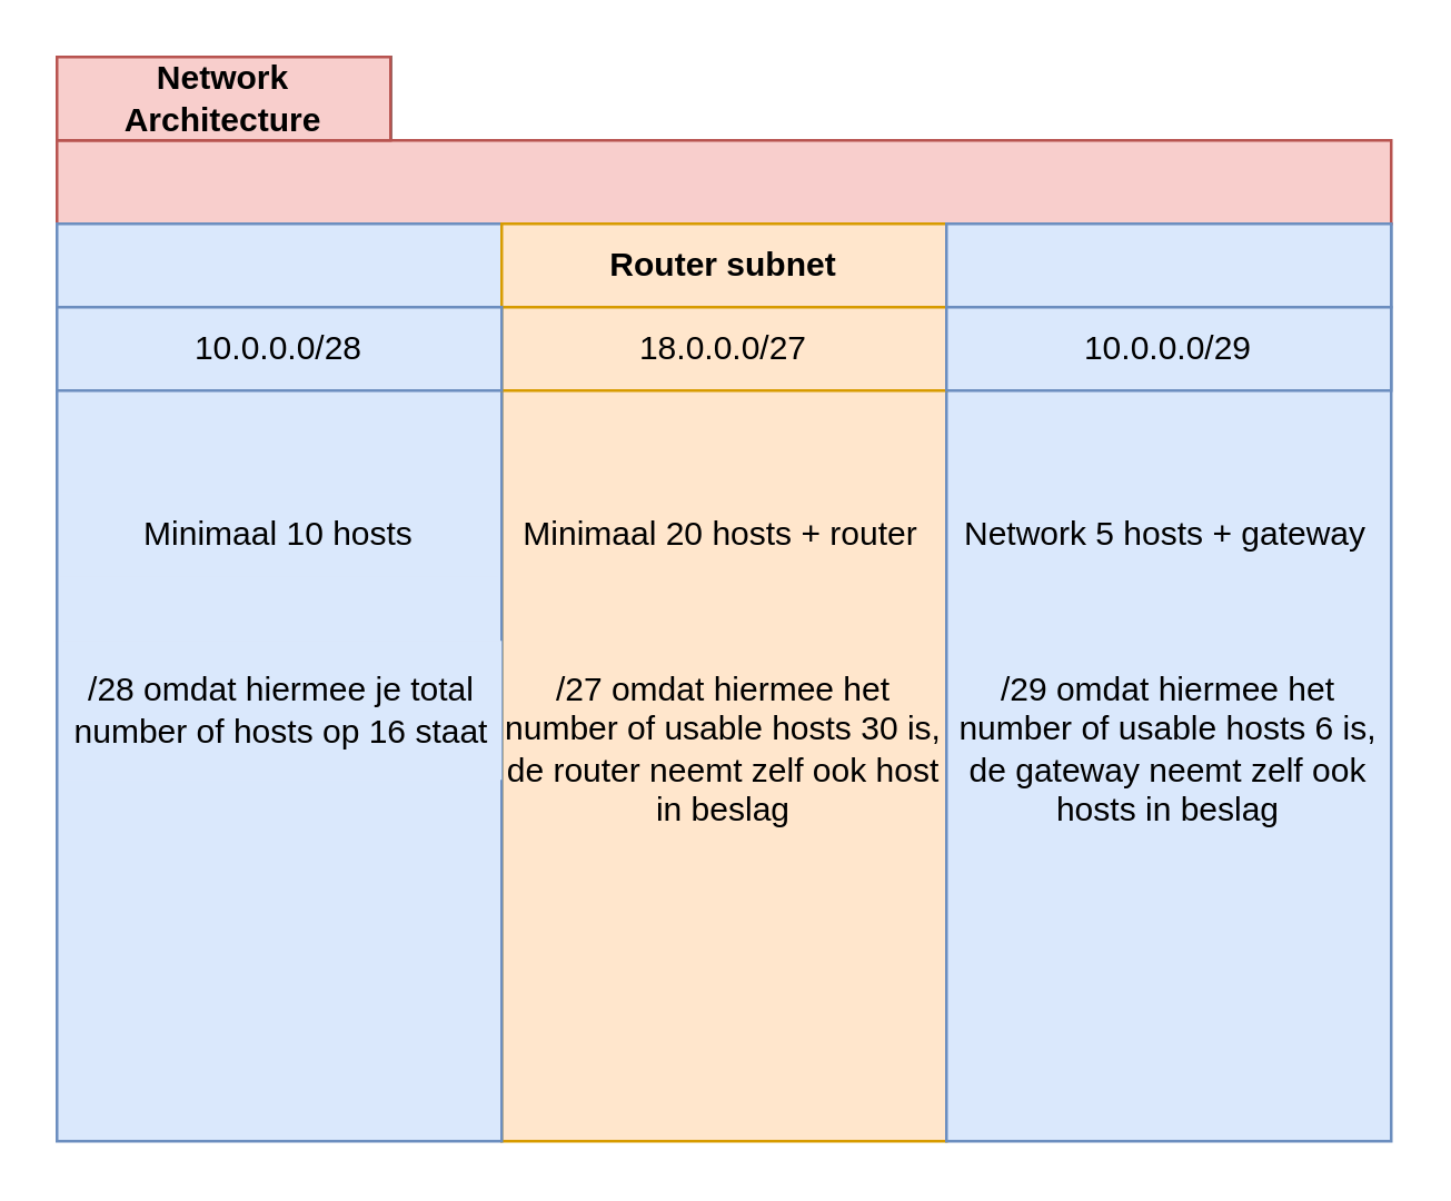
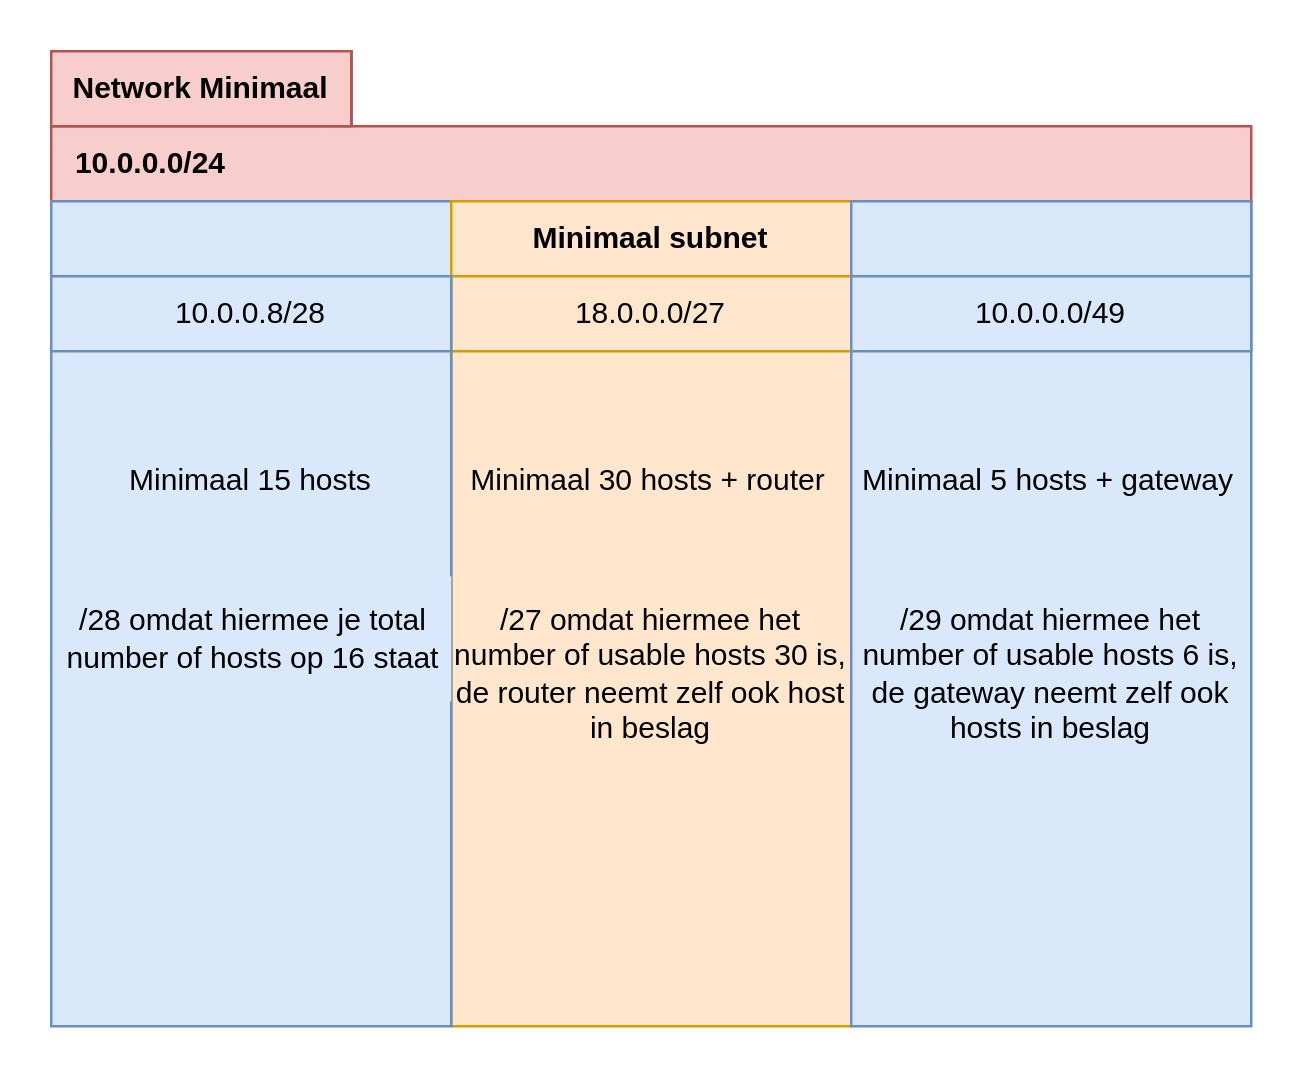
  <mxCell id="0" />
  <mxCell id="1" parent="0" />
  <mxCell id="2" value="" style="rounded=0;whiteSpace=wrap;html=1;fillColor=#ffe6cc;strokeColor=#d79b00;" vertex="1" parent="1"><mxGeometry x="180" y="110" width="160" height="300" as="geometry" /></mxCell>
  <mxCell id="3" value="" style="rounded=0;whiteSpace=wrap;html=1;fillColor=#dae8fc;strokeColor=#6c8ebf;" vertex="1" parent="1"><mxGeometry x="20" y="80" width="160" height="330" as="geometry" /></mxCell>
  <mxCell id="4" value="" style="rounded=0;whiteSpace=wrap;html=1;fillColor=#dae8fc;strokeColor=#6c8ebf;" vertex="1" parent="1"><mxGeometry x="340" y="80" width="160" height="330" as="geometry" /></mxCell>
  <mxCell id="5" value="" style="rounded=0;whiteSpace=wrap;html=1;" vertex="1" parent="1"><mxGeometry x="20" y="20" width="120" height="30" as="geometry" /></mxCell>
  <mxCell id="6" value="" style="rounded=0;whiteSpace=wrap;html=1;fillColor=#f8cecc;strokeColor=#b85450;" vertex="1" parent="1"><mxGeometry x="20" y="50" width="480" height="30" as="geometry" /></mxCell>
  <mxCell id="7" style="edgeStyle=orthogonalEdgeStyle;orthogonalLoop=1;jettySize=auto;html=1;exitX=0.5;exitY=1;exitDx=0;exitDy=0;fillColor=#dae8fc;strokeColor=#6c8ebf;" edge="1" parent="1"><mxGeometry relative="1" as="geometry"><mxPoint x="100" y="191" as="sourcePoint" /><mxPoint x="100" y="191" as="targetPoint" /></mxGeometry></mxCell>
+ <mxCell id="8" value="&lt;div&gt;10.0.0.0/24&lt;/div&gt;" style="text;html=1;strokeColor=none;fillColor=none;align=center;verticalAlign=middle;whiteSpace=wrap;rounded=0;fontStyle=1" vertex="1" parent="1"><mxGeometry x="30" y="50" width="60" height="30" as="geometry" /></mxCell>
  <mxCell id="9" value="" style="rounded=0;whiteSpace=wrap;html=1;fillColor=#dae8fc;strokeColor=#6c8ebf;" vertex="1" parent="1"><mxGeometry x="20" y="80" width="160" height="30" as="geometry" /></mxCell>
  <mxCell id="10" value="" style="rounded=0;whiteSpace=wrap;html=1;fillColor=#ffe6cc;strokeColor=#d79b00;" vertex="1" parent="1"><mxGeometry x="180" y="80" width="160" height="30" as="geometry" /></mxCell>
- <mxCell id="11" value="Router subnet" style="text;html=1;strokeColor=none;fillColor=none;align=center;verticalAlign=middle;whiteSpace=wrap;rounded=0;fontStyle=1" vertex="1" parent="1"><mxGeometry x="180" y="80" width="160" height="30" as="geometry" /></mxCell>
+ <mxCell id="11" value="Minimaal subnet" style="text;html=1;strokeColor=none;fillColor=none;align=center;verticalAlign=middle;whiteSpace=wrap;rounded=0;fontStyle=1" vertex="1" parent="1"><mxGeometry x="180" y="80" width="160" height="30" as="geometry" /></mxCell>
  <mxCell id="12" value="" style="rounded=0;whiteSpace=wrap;html=1;fillColor=#dae8fc;strokeColor=#6c8ebf;" vertex="1" parent="1"><mxGeometry x="340" y="80" width="160" height="30" as="geometry" /></mxCell>
  <mxCell id="13" value="&lt;div&gt;18.0.0.0/27&lt;/div&gt;" style="text;html=1;strokeColor=#d79b00;fillColor=#ffe6cc;align=center;verticalAlign=middle;whiteSpace=wrap;rounded=0;" vertex="1" parent="1"><mxGeometry x="180" y="110" width="160" height="30" as="geometry" /></mxCell>
- <mxCell id="14" value="&lt;div&gt;10.0.0.0/28&lt;/div&gt;" style="text;html=1;strokeColor=#6c8ebf;fillColor=#dae8fc;align=center;verticalAlign=middle;whiteSpace=wrap;rounded=0;" vertex="1" parent="1"><mxGeometry x="20" y="110" width="160" height="30" as="geometry" /></mxCell>
- <mxCell id="15" value="Network Architecture" style="text;html=1;strokeColor=#b85450;fillColor=#f8cecc;align=center;verticalAlign=middle;whiteSpace=wrap;rounded=0;fontStyle=1" vertex="1" parent="1"><mxGeometry x="20" y="20" width="120" height="30" as="geometry" /></mxCell>
- <mxCell id="16" value="Minimaal 10 hosts" style="text;html=1;strokeColor=none;fillColor=#dae8fc;align=center;verticalAlign=middle;whiteSpace=wrap;rounded=0;" vertex="1" parent="1"><mxGeometry x="21" y="177" width="158" height="30" as="geometry" /></mxCell>
- <mxCell id="17" value="Minimaal 20 hosts + router" style="text;html=1;strokeColor=none;fillColor=none;align=center;verticalAlign=middle;whiteSpace=wrap;rounded=0;" vertex="1" parent="1"><mxGeometry x="179" y="177" width="160" height="30" as="geometry" /></mxCell>
- <mxCell id="18" value="Network 5 hosts + gateway" style="text;html=1;strokeColor=none;fillColor=none;align=center;verticalAlign=middle;whiteSpace=wrap;rounded=0;" vertex="1" parent="1"><mxGeometry x="339" y="177" width="160" height="30" as="geometry" /></mxCell>
- <mxCell id="19" value="&lt;div&gt;10.0.0.0/29&lt;/div&gt;" style="text;html=1;strokeColor=#6c8ebf;fillColor=#dae8fc;align=center;verticalAlign=middle;whiteSpace=wrap;rounded=0;" vertex="1" parent="1"><mxGeometry x="340" y="110" width="160" height="30" as="geometry" /></mxCell>
+ <mxCell id="14" value="&lt;div&gt;10.0.0.8/28&lt;/div&gt;" style="text;html=1;strokeColor=#6c8ebf;fillColor=#dae8fc;align=center;verticalAlign=middle;whiteSpace=wrap;rounded=0;" vertex="1" parent="1"><mxGeometry x="20" y="110" width="160" height="30" as="geometry" /></mxCell>
+ <mxCell id="15" value="Network Minimaal" style="text;html=1;strokeColor=#b85450;fillColor=#f8cecc;align=center;verticalAlign=middle;whiteSpace=wrap;rounded=0;fontStyle=1" vertex="1" parent="1"><mxGeometry x="20" y="20" width="120" height="30" as="geometry" /></mxCell>
+ <mxCell id="16" value="Minimaal 15 hosts" style="text;html=1;strokeColor=none;fillColor=#dae8fc;align=center;verticalAlign=middle;whiteSpace=wrap;rounded=0;" vertex="1" parent="1"><mxGeometry x="21" y="177" width="158" height="30" as="geometry" /></mxCell>
+ <mxCell id="17" value="Minimaal 30 hosts + router" style="text;html=1;strokeColor=none;fillColor=none;align=center;verticalAlign=middle;whiteSpace=wrap;rounded=0;" vertex="1" parent="1"><mxGeometry x="179" y="177" width="160" height="30" as="geometry" /></mxCell>
+ <mxCell id="18" value="Minimaal 5 hosts + gateway" style="text;html=1;strokeColor=none;fillColor=none;align=center;verticalAlign=middle;whiteSpace=wrap;rounded=0;" vertex="1" parent="1"><mxGeometry x="339" y="177" width="160" height="30" as="geometry" /></mxCell>
+ <mxCell id="19" value="&lt;div&gt;10.0.0.0/49&lt;/div&gt;" style="text;html=1;strokeColor=#6c8ebf;fillColor=#dae8fc;align=center;verticalAlign=middle;whiteSpace=wrap;rounded=0;" vertex="1" parent="1"><mxGeometry x="340" y="110" width="160" height="30" as="geometry" /></mxCell>
  <mxCell id="20" style="edgeStyle=orthogonalEdgeStyle;orthogonalLoop=1;jettySize=auto;html=1;exitX=0.5;exitY=1;exitDx=0;exitDy=0;fillColor=#dae8fc;strokeColor=#6c8ebf;" edge="1" parent="1"><mxGeometry relative="1" as="geometry"><mxPoint x="101" y="258" as="sourcePoint" /><mxPoint x="101" y="258" as="targetPoint" /></mxGeometry></mxCell>
  <mxCell id="21" value="/28 omdat hiermee je total number of hosts op 16 staat" style="text;html=1;strokeColor=none;fillColor=#dae8fc;align=center;verticalAlign=middle;whiteSpace=wrap;rounded=0;" vertex="1" parent="1"><mxGeometry x="22" y="230" width="158" height="50" as="geometry" /></mxCell>
  <mxCell id="22" value="&lt;div&gt;/27 omdat hiermee het number of usable hosts 30 is, de router neemt zelf ook host in beslag&lt;br&gt;&lt;/div&gt;" style="text;html=1;strokeColor=none;fillColor=none;align=center;verticalAlign=middle;whiteSpace=wrap;rounded=0;" vertex="1" parent="1"><mxGeometry x="180" y="244" width="160" height="50" as="geometry" /></mxCell>
  <mxCell id="23" value="/29 omdat hiermee het number of usable hosts 6 is, de gateway neemt zelf ook hosts in beslag" style="text;html=1;strokeColor=none;fillColor=none;align=center;verticalAlign=middle;whiteSpace=wrap;rounded=0;" vertex="1" parent="1"><mxGeometry x="340" y="244" width="160" height="50" as="geometry" /></mxCell>
